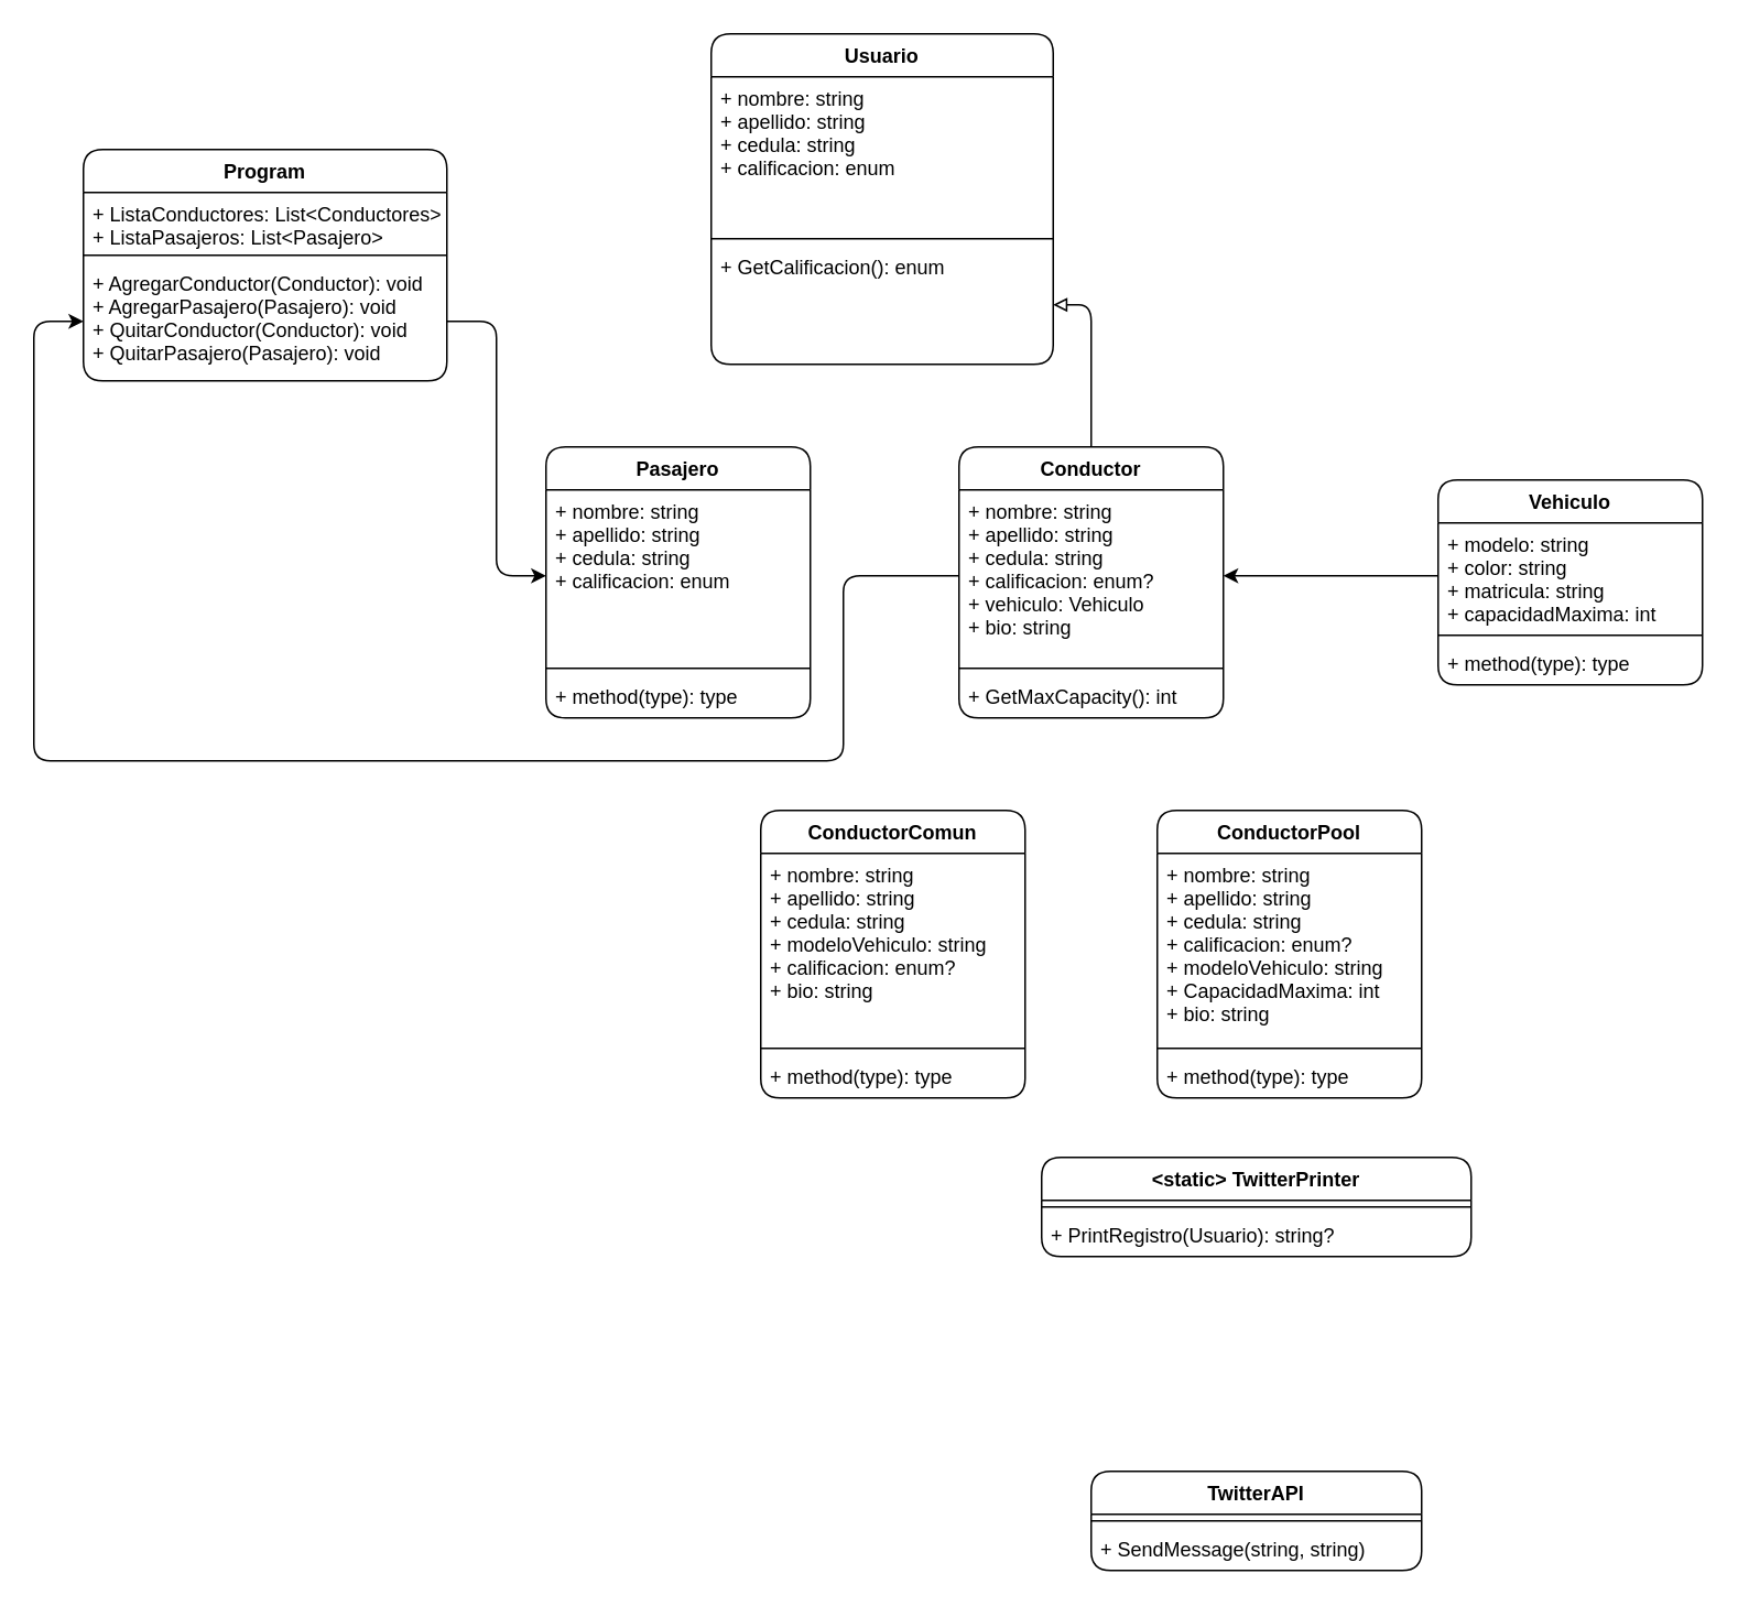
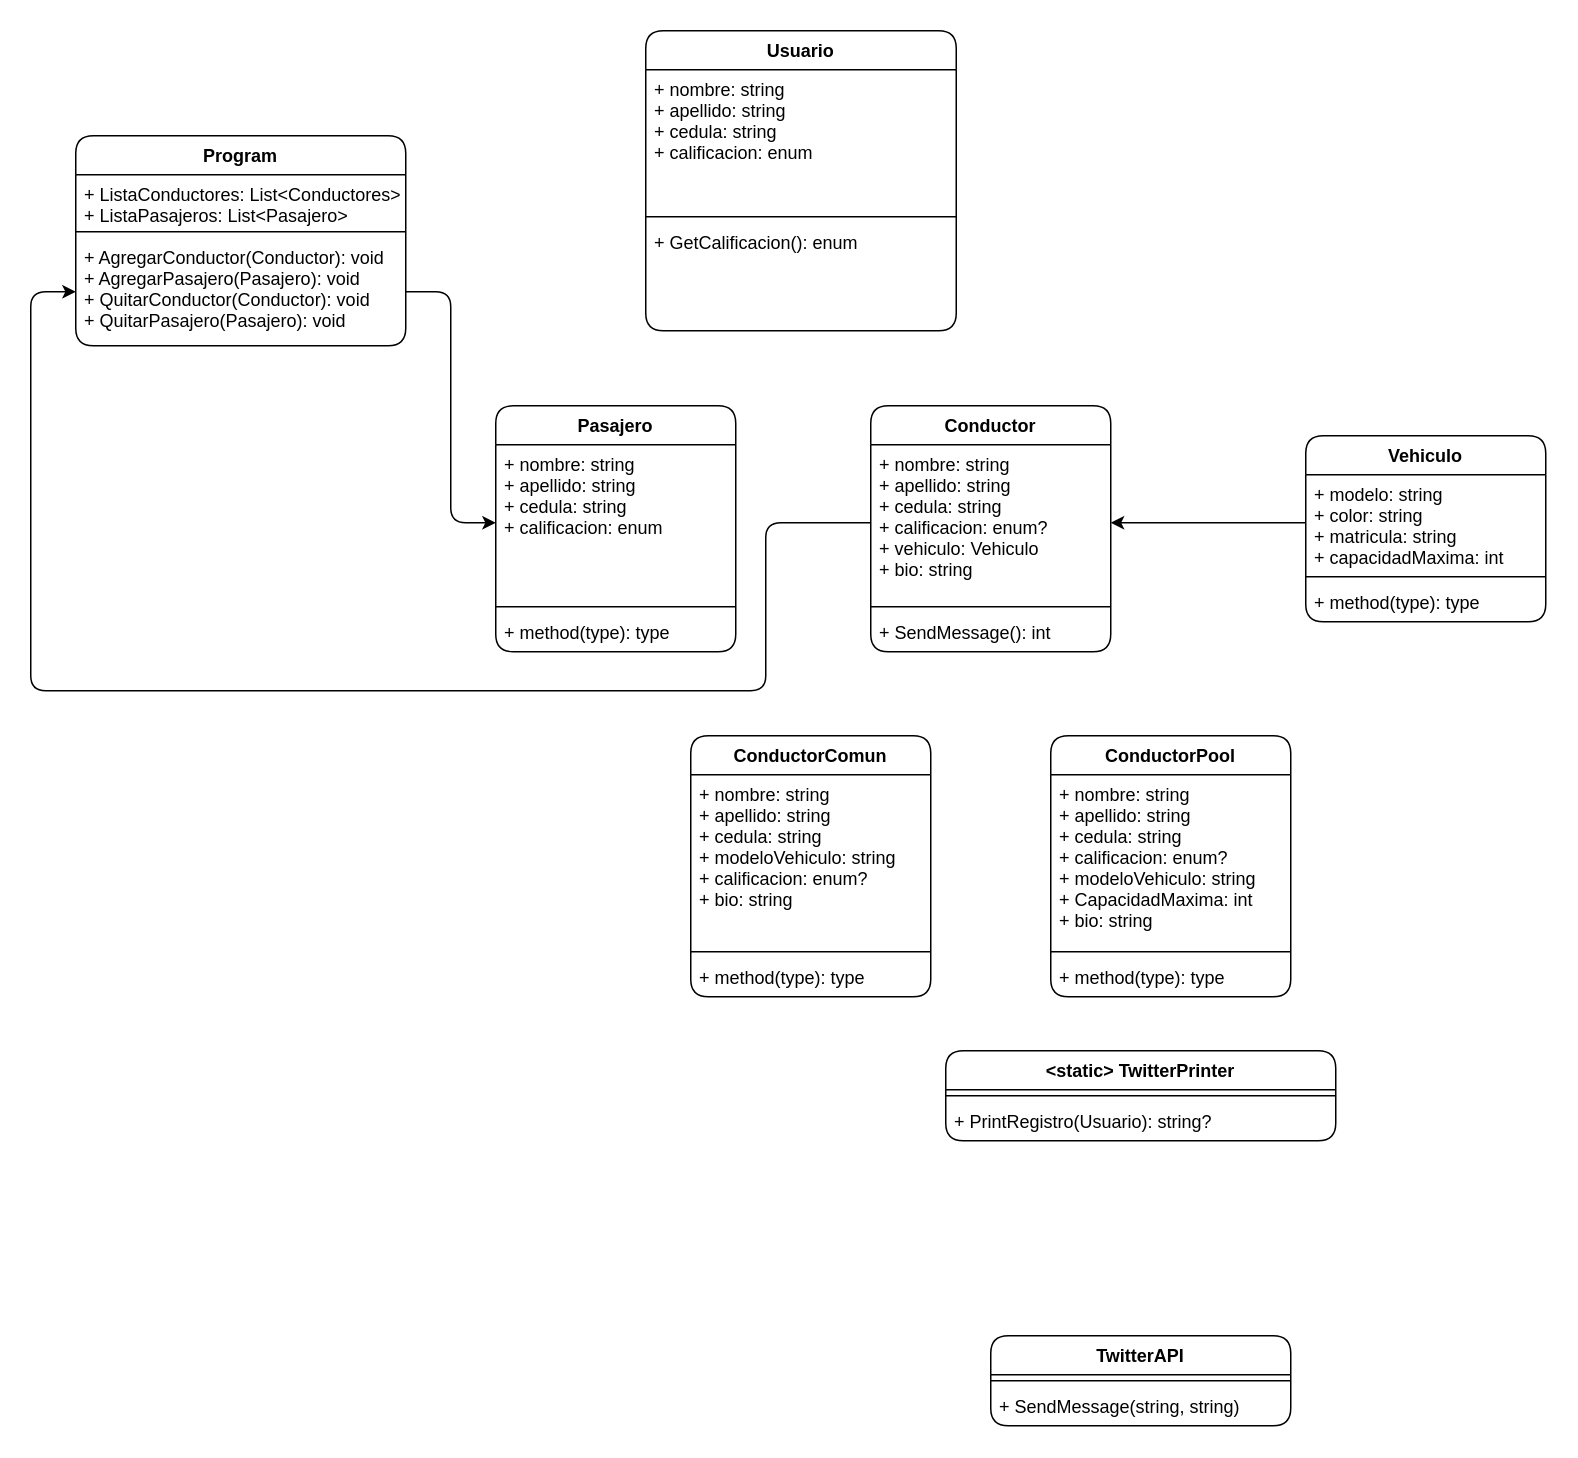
  <mxCell id="0" />
  <mxCell id="1" parent="0" />
  <mxCell id="2" value="Pasajero" style="swimlane;fontStyle=1;align=center;verticalAlign=top;childLayout=stackLayout;horizontal=1;startSize=26;horizontalStack=0;resizeParent=1;resizeParentMax=0;resizeLast=0;collapsible=1;marginBottom=0;rounded=1;" parent="1" vertex="1"><mxGeometry x="330" y="270" width="160" height="164" as="geometry" /></mxCell>
  <mxCell id="3" value="+ nombre: string&#10;+ apellido: string&#10;+ cedula: string&#10;+ calificacion: enum" style="text;strokeColor=none;fillColor=none;align=left;verticalAlign=top;spacingLeft=4;spacingRight=4;overflow=hidden;rotatable=0;points=[[0,0.5],[1,0.5]];portConstraint=eastwest;rounded=1;" parent="2" vertex="1"><mxGeometry y="26" width="160" height="104" as="geometry" /></mxCell>
  <mxCell id="4" value="" style="line;strokeWidth=1;fillColor=none;align=left;verticalAlign=middle;spacingTop=-1;spacingLeft=3;spacingRight=3;rotatable=0;labelPosition=right;points=[];portConstraint=eastwest;rounded=1;" parent="2" vertex="1"><mxGeometry y="130" width="160" height="8" as="geometry" /></mxCell>
  <mxCell id="5" value="+ method(type): type" style="text;strokeColor=none;fillColor=none;align=left;verticalAlign=top;spacingLeft=4;spacingRight=4;overflow=hidden;rotatable=0;points=[[0,0.5],[1,0.5]];portConstraint=eastwest;rounded=1;" parent="2" vertex="1"><mxGeometry y="138" width="160" height="26" as="geometry" /></mxCell>
  <mxCell id="6" value="Usuario" style="swimlane;fontStyle=1;align=center;verticalAlign=top;childLayout=stackLayout;horizontal=1;startSize=26;horizontalStack=0;resizeParent=1;resizeParentMax=0;resizeLast=0;collapsible=1;marginBottom=0;rounded=1;" vertex="1" parent="1"><mxGeometry x="430" y="20" width="207" height="200" as="geometry" /></mxCell>
  <mxCell id="7" value="+ nombre: string&#10;+ apellido: string&#10;+ cedula: string&#10;+ calificacion: enum" style="text;strokeColor=none;fillColor=none;align=left;verticalAlign=top;spacingLeft=4;spacingRight=4;overflow=hidden;rotatable=0;points=[[0,0.5],[1,0.5]];portConstraint=eastwest;rounded=1;" vertex="1" parent="6"><mxGeometry y="26" width="207" height="94" as="geometry" /></mxCell>
  <mxCell id="8" value="" style="line;strokeWidth=1;fillColor=none;align=left;verticalAlign=middle;spacingTop=-1;spacingLeft=3;spacingRight=3;rotatable=0;labelPosition=right;points=[];portConstraint=eastwest;rounded=1;" vertex="1" parent="6"><mxGeometry y="120" width="207" height="8" as="geometry" /></mxCell>
  <mxCell id="9" value="+ GetCalificacion(): enum" style="text;strokeColor=none;fillColor=none;align=left;verticalAlign=top;spacingLeft=4;spacingRight=4;overflow=hidden;rotatable=0;points=[[0,0.5],[1,0.5]];portConstraint=eastwest;rounded=1;" vertex="1" parent="6"><mxGeometry y="128" width="207" height="72" as="geometry" /></mxCell>
- <mxCell id="10" style="edgeStyle=orthogonalEdgeStyle;rounded=1;orthogonalLoop=1;jettySize=auto;html=1;exitX=0.5;exitY=0;exitDx=0;exitDy=0;entryX=1;entryY=0.5;entryDx=0;entryDy=0;endArrow=block;endFill=0;" edge="1" parent="1" source="11" target="9"><mxGeometry relative="1" as="geometry" /></mxCell>
  <mxCell id="11" value="Conductor" style="swimlane;fontStyle=1;align=center;verticalAlign=top;childLayout=stackLayout;horizontal=1;startSize=26;horizontalStack=0;resizeParent=1;resizeParentMax=0;resizeLast=0;collapsible=1;marginBottom=0;rounded=1;" vertex="1" parent="1"><mxGeometry x="580" y="270" width="160" height="164" as="geometry" /></mxCell>
  <mxCell id="12" value="+ nombre: string&#10;+ apellido: string&#10;+ cedula: string&#10;+ calificacion: enum?&#10;+ vehiculo: Vehiculo&#10;+ bio: string&#10;" style="text;strokeColor=none;fillColor=none;align=left;verticalAlign=top;spacingLeft=4;spacingRight=4;overflow=hidden;rotatable=0;points=[[0,0.5],[1,0.5]];portConstraint=eastwest;rounded=1;" vertex="1" parent="11"><mxGeometry y="26" width="160" height="104" as="geometry" /></mxCell>
  <mxCell id="13" value="" style="line;strokeWidth=1;fillColor=none;align=left;verticalAlign=middle;spacingTop=-1;spacingLeft=3;spacingRight=3;rotatable=0;labelPosition=right;points=[];portConstraint=eastwest;rounded=1;" vertex="1" parent="11"><mxGeometry y="130" width="160" height="8" as="geometry" /></mxCell>
- <mxCell id="14" value="+ GetMaxCapacity(): int" style="text;strokeColor=none;fillColor=none;align=left;verticalAlign=top;spacingLeft=4;spacingRight=4;overflow=hidden;rotatable=0;points=[[0,0.5],[1,0.5]];portConstraint=eastwest;rounded=1;" vertex="1" parent="11"><mxGeometry y="138" width="160" height="26" as="geometry" /></mxCell>
+ <mxCell id="14" value="+ SendMessage(): int" style="text;strokeColor=none;fillColor=none;align=left;verticalAlign=top;spacingLeft=4;spacingRight=4;overflow=hidden;rotatable=0;points=[[0,0.5],[1,0.5]];portConstraint=eastwest;rounded=1;" vertex="1" parent="11"><mxGeometry y="138" width="160" height="26" as="geometry" /></mxCell>
  <mxCell id="15" value="ConductorComun" style="swimlane;fontStyle=1;align=center;verticalAlign=top;childLayout=stackLayout;horizontal=1;startSize=26;horizontalStack=0;resizeParent=1;resizeParentMax=0;resizeLast=0;collapsible=1;marginBottom=0;rounded=1;" vertex="1" parent="1"><mxGeometry x="460" y="490" width="160" height="174" as="geometry" /></mxCell>
  <mxCell id="16" value="+ nombre: string&#10;+ apellido: string&#10;+ cedula: string&#10;+ modeloVehiculo: string&#10;+ calificacion: enum?&#10;+ bio: string&#10;" style="text;strokeColor=none;fillColor=none;align=left;verticalAlign=top;spacingLeft=4;spacingRight=4;overflow=hidden;rotatable=0;points=[[0,0.5],[1,0.5]];portConstraint=eastwest;rounded=1;" vertex="1" parent="15"><mxGeometry y="26" width="160" height="114" as="geometry" /></mxCell>
  <mxCell id="17" value="" style="line;strokeWidth=1;fillColor=none;align=left;verticalAlign=middle;spacingTop=-1;spacingLeft=3;spacingRight=3;rotatable=0;labelPosition=right;points=[];portConstraint=eastwest;rounded=1;" vertex="1" parent="15"><mxGeometry y="140" width="160" height="8" as="geometry" /></mxCell>
  <mxCell id="18" value="+ method(type): type" style="text;strokeColor=none;fillColor=none;align=left;verticalAlign=top;spacingLeft=4;spacingRight=4;overflow=hidden;rotatable=0;points=[[0,0.5],[1,0.5]];portConstraint=eastwest;rounded=1;" vertex="1" parent="15"><mxGeometry y="148" width="160" height="26" as="geometry" /></mxCell>
  <mxCell id="19" value="ConductorPool" style="swimlane;fontStyle=1;align=center;verticalAlign=top;childLayout=stackLayout;horizontal=1;startSize=26;horizontalStack=0;resizeParent=1;resizeParentMax=0;resizeLast=0;collapsible=1;marginBottom=0;rounded=1;" vertex="1" parent="1"><mxGeometry x="700" y="490" width="160" height="174" as="geometry" /></mxCell>
  <mxCell id="20" value="+ nombre: string&#10;+ apellido: string&#10;+ cedula: string&#10;+ calificacion: enum?&#10;+ modeloVehiculo: string&#10;+ CapacidadMaxima: int&#10;+ bio: string" style="text;strokeColor=none;fillColor=none;align=left;verticalAlign=top;spacingLeft=4;spacingRight=4;overflow=hidden;rotatable=0;points=[[0,0.5],[1,0.5]];portConstraint=eastwest;rounded=1;" vertex="1" parent="19"><mxGeometry y="26" width="160" height="114" as="geometry" /></mxCell>
  <mxCell id="21" value="" style="line;strokeWidth=1;fillColor=none;align=left;verticalAlign=middle;spacingTop=-1;spacingLeft=3;spacingRight=3;rotatable=0;labelPosition=right;points=[];portConstraint=eastwest;rounded=1;" vertex="1" parent="19"><mxGeometry y="140" width="160" height="8" as="geometry" /></mxCell>
  <mxCell id="22" value="+ method(type): type" style="text;strokeColor=none;fillColor=none;align=left;verticalAlign=top;spacingLeft=4;spacingRight=4;overflow=hidden;rotatable=0;points=[[0,0.5],[1,0.5]];portConstraint=eastwest;rounded=1;" vertex="1" parent="19"><mxGeometry y="148" width="160" height="26" as="geometry" /></mxCell>
  <mxCell id="23" value="Vehiculo" style="swimlane;fontStyle=1;align=center;verticalAlign=top;childLayout=stackLayout;horizontal=1;startSize=26;horizontalStack=0;resizeParent=1;resizeParentMax=0;resizeLast=0;collapsible=1;marginBottom=0;rounded=1;" vertex="1" parent="1"><mxGeometry x="870" y="290" width="160" height="124" as="geometry" /></mxCell>
  <mxCell id="24" value="+ modelo: string&#10;+ color: string&#10;+ matricula: string&#10;+ capacidadMaxima: int" style="text;strokeColor=none;fillColor=none;align=left;verticalAlign=top;spacingLeft=4;spacingRight=4;overflow=hidden;rotatable=0;points=[[0,0.5],[1,0.5]];portConstraint=eastwest;rounded=1;" vertex="1" parent="23"><mxGeometry y="26" width="160" height="64" as="geometry" /></mxCell>
  <mxCell id="25" value="" style="line;strokeWidth=1;fillColor=none;align=left;verticalAlign=middle;spacingTop=-1;spacingLeft=3;spacingRight=3;rotatable=0;labelPosition=right;points=[];portConstraint=eastwest;rounded=1;" vertex="1" parent="23"><mxGeometry y="90" width="160" height="8" as="geometry" /></mxCell>
  <mxCell id="26" value="+ method(type): type" style="text;strokeColor=none;fillColor=none;align=left;verticalAlign=top;spacingLeft=4;spacingRight=4;overflow=hidden;rotatable=0;points=[[0,0.5],[1,0.5]];portConstraint=eastwest;rounded=1;" vertex="1" parent="23"><mxGeometry y="98" width="160" height="26" as="geometry" /></mxCell>
  <mxCell id="27" style="edgeStyle=orthogonalEdgeStyle;rounded=1;orthogonalLoop=1;jettySize=auto;html=1;exitX=0;exitY=0.5;exitDx=0;exitDy=0;entryX=1;entryY=0.5;entryDx=0;entryDy=0;" edge="1" parent="1" source="24" target="12"><mxGeometry relative="1" as="geometry" /></mxCell>
  <mxCell id="28" value="Program" style="swimlane;fontStyle=1;align=center;verticalAlign=top;childLayout=stackLayout;horizontal=1;startSize=26;horizontalStack=0;resizeParent=1;resizeParentMax=0;resizeLast=0;collapsible=1;marginBottom=0;rounded=1;" vertex="1" parent="1"><mxGeometry x="50" y="90" width="220" height="140" as="geometry" /></mxCell>
  <mxCell id="29" value="+ ListaConductores: List&lt;Conductores&gt;&#10;+ ListaPasajeros: List&lt;Pasajero&gt;" style="text;strokeColor=none;fillColor=none;align=left;verticalAlign=top;spacingLeft=4;spacingRight=4;overflow=hidden;rotatable=0;points=[[0,0.5],[1,0.5]];portConstraint=eastwest;rounded=1;" vertex="1" parent="28"><mxGeometry y="26" width="220" height="34" as="geometry" /></mxCell>
  <mxCell id="30" value="" style="line;strokeWidth=1;fillColor=none;align=left;verticalAlign=middle;spacingTop=-1;spacingLeft=3;spacingRight=3;rotatable=0;labelPosition=right;points=[];portConstraint=eastwest;rounded=1;" vertex="1" parent="28"><mxGeometry y="60" width="220" height="8" as="geometry" /></mxCell>
  <mxCell id="31" value="+ AgregarConductor(Conductor): void&#10;+ AgregarPasajero(Pasajero): void&#10;+ QuitarConductor(Conductor): void&#10;+ QuitarPasajero(Pasajero): void" style="text;strokeColor=none;fillColor=none;align=left;verticalAlign=top;spacingLeft=4;spacingRight=4;overflow=hidden;rotatable=0;points=[[0,0.5],[1,0.5]];portConstraint=eastwest;rounded=1;" vertex="1" parent="28"><mxGeometry y="68" width="220" height="72" as="geometry" /></mxCell>
  <mxCell id="32" value="&lt;static&gt; TwitterPrinter" style="swimlane;fontStyle=1;align=center;verticalAlign=top;childLayout=stackLayout;horizontal=1;startSize=26;horizontalStack=0;resizeParent=1;resizeParentMax=0;resizeLast=0;collapsible=1;marginBottom=0;rounded=1;" vertex="1" parent="1"><mxGeometry x="630" y="700" width="260" height="60" as="geometry" /></mxCell>
  <mxCell id="33" value="" style="line;strokeWidth=1;fillColor=none;align=left;verticalAlign=middle;spacingTop=-1;spacingLeft=3;spacingRight=3;rotatable=0;labelPosition=right;points=[];portConstraint=eastwest;rounded=1;" vertex="1" parent="32"><mxGeometry y="26" width="260" height="8" as="geometry" /></mxCell>
  <mxCell id="34" value="+ PrintRegistro(Usuario): string?" style="text;strokeColor=none;fillColor=none;align=left;verticalAlign=top;spacingLeft=4;spacingRight=4;overflow=hidden;rotatable=0;points=[[0,0.5],[1,0.5]];portConstraint=eastwest;rounded=1;" vertex="1" parent="32"><mxGeometry y="34" width="260" height="26" as="geometry" /></mxCell>
  <mxCell id="35" style="edgeStyle=orthogonalEdgeStyle;rounded=1;orthogonalLoop=1;jettySize=auto;html=1;exitX=1;exitY=0.5;exitDx=0;exitDy=0;entryX=0;entryY=0.5;entryDx=0;entryDy=0;" edge="1" parent="1" source="31" target="3"><mxGeometry relative="1" as="geometry" /></mxCell>
  <mxCell id="36" style="edgeStyle=orthogonalEdgeStyle;rounded=1;orthogonalLoop=1;jettySize=auto;html=1;exitX=0;exitY=0.5;exitDx=0;exitDy=0;entryX=0;entryY=0.5;entryDx=0;entryDy=0;" edge="1" parent="1" source="12" target="31"><mxGeometry relative="1" as="geometry"><Array as="points"><mxPoint x="510" y="348" /><mxPoint x="510" y="460" /><mxPoint x="20" y="460" /><mxPoint x="20" y="194" /></Array></mxGeometry></mxCell>
  <mxCell id="37" value="TwitterAPI" style="swimlane;fontStyle=1;align=center;verticalAlign=top;childLayout=stackLayout;horizontal=1;startSize=26;horizontalStack=0;resizeParent=1;resizeParentMax=0;resizeLast=0;collapsible=1;marginBottom=0;rounded=1;" vertex="1" parent="1"><mxGeometry x="660" y="890" width="200" height="60" as="geometry" /></mxCell>
  <mxCell id="38" value="" style="line;strokeWidth=1;fillColor=none;align=left;verticalAlign=middle;spacingTop=-1;spacingLeft=3;spacingRight=3;rotatable=0;labelPosition=right;points=[];portConstraint=eastwest;rounded=1;" vertex="1" parent="37"><mxGeometry y="26" width="200" height="8" as="geometry" /></mxCell>
  <mxCell id="39" value="+ SendMessage(string, string)" style="text;strokeColor=none;fillColor=none;align=left;verticalAlign=top;spacingLeft=4;spacingRight=4;overflow=hidden;rotatable=0;points=[[0,0.5],[1,0.5]];portConstraint=eastwest;rounded=1;" vertex="1" parent="37"><mxGeometry y="34" width="200" height="26" as="geometry" /></mxCell>
